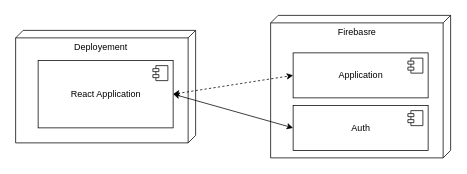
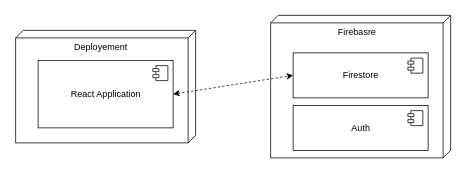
  <mxCell id="0" />
  <mxCell id="1" parent="0" />
  <mxCell id="2" value="Deployement&amp;nbsp;" style="verticalAlign=top;align=center;spacingTop=8;spacingLeft=2;spacingRight=12;shape=cube;size=10;direction=south;fontStyle=0;html=1;shadow=0;" vertex="1" parent="1"><mxGeometry x="20" y="40" width="240" height="150" as="geometry" /></mxCell>
  <mxCell id="3" value="React Application" style="html=1;dropTarget=0;shadow=0;sketch=0;fillColor=#FFFFFF;" vertex="1" parent="1"><mxGeometry x="50" y="80" width="180" height="90" as="geometry" /></mxCell>
  <mxCell id="4" value="" style="shape=module;jettyWidth=8;jettyHeight=4;shadow=0;sketch=0;fillColor=#FFFFFF;" vertex="1" parent="3"><mxGeometry x="1" width="20" height="20" relative="1" as="geometry"><mxPoint x="-27" y="7" as="offset" /></mxGeometry></mxCell>
  <mxCell id="5" value="Firebasre" style="verticalAlign=top;align=center;spacingTop=8;spacingLeft=2;spacingRight=12;shape=cube;size=10;direction=south;fontStyle=0;html=1;shadow=0;" vertex="1" parent="1"><mxGeometry x="360" y="20" width="240" height="190" as="geometry" /></mxCell>
- <mxCell id="6" value="Application" style="html=1;dropTarget=0;shadow=0;sketch=0;fillColor=#FFFFFF;" vertex="1" parent="1"><mxGeometry x="390" y="70" width="180" height="60" as="geometry" /></mxCell>
+ <mxCell id="6" value="Firestore" style="html=1;dropTarget=0;shadow=0;sketch=0;fillColor=#FFFFFF;" vertex="1" parent="1"><mxGeometry x="390" y="70" width="180" height="60" as="geometry" /></mxCell>
  <mxCell id="7" value="" style="shape=module;jettyWidth=8;jettyHeight=4;shadow=0;sketch=0;fillColor=#FFFFFF;" vertex="1" parent="6"><mxGeometry x="1" width="20" height="20" relative="1" as="geometry"><mxPoint x="-27" y="7" as="offset" /></mxGeometry></mxCell>
  <mxCell id="8" value="Auth" style="html=1;dropTarget=0;shadow=0;sketch=0;fillColor=#FFFFFF;" vertex="1" parent="1"><mxGeometry x="390" y="140" width="180" height="60" as="geometry" /></mxCell>
  <mxCell id="9" value="" style="shape=module;jettyWidth=8;jettyHeight=4;shadow=0;sketch=0;fillColor=#FFFFFF;" vertex="1" parent="8"><mxGeometry x="1" width="20" height="20" relative="1" as="geometry"><mxPoint x="-27" y="7" as="offset" /></mxGeometry></mxCell>
  <mxCell id="10" value="" style="endArrow=classic;startArrow=classic;html=1;rounded=0;exitX=1;exitY=0.5;exitDx=0;exitDy=0;entryX=0;entryY=0.5;entryDx=0;entryDy=0;dashed=1;" edge="1" parent="1" source="3" target="6"><mxGeometry width="50" height="50" relative="1" as="geometry"><mxPoint x="370" y="210" as="sourcePoint" /><mxPoint x="420" y="160" as="targetPoint" /></mxGeometry></mxCell>
- <mxCell id="11" value="" style="endArrow=classic;startArrow=classic;html=1;rounded=0;exitX=1;exitY=0.5;exitDx=0;exitDy=0;entryX=0;entryY=0.5;entryDx=0;entryDy=0;" edge="1" parent="1" source="3" target="8"><mxGeometry width="50" height="50" relative="1" as="geometry"><mxPoint x="240" y="135" as="sourcePoint" /><mxPoint x="400" y="110" as="targetPoint" /></mxGeometry></mxCell>
